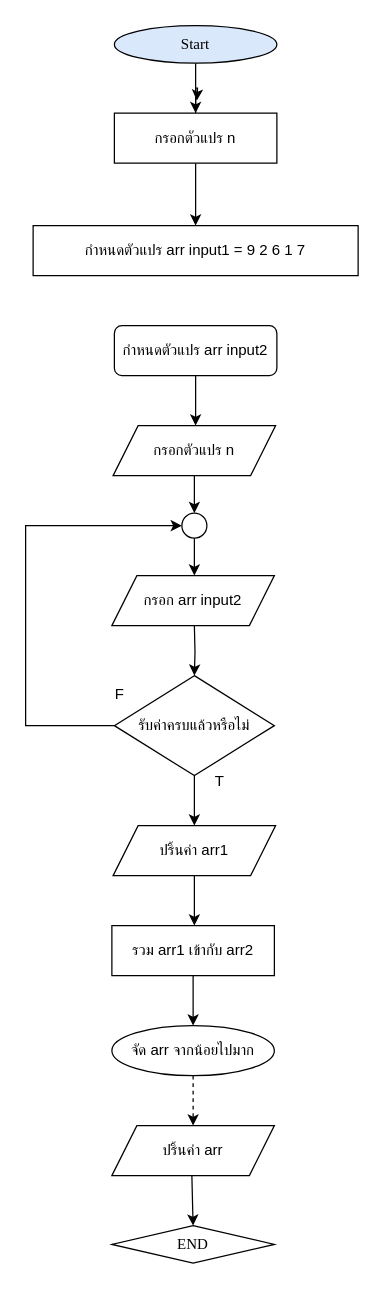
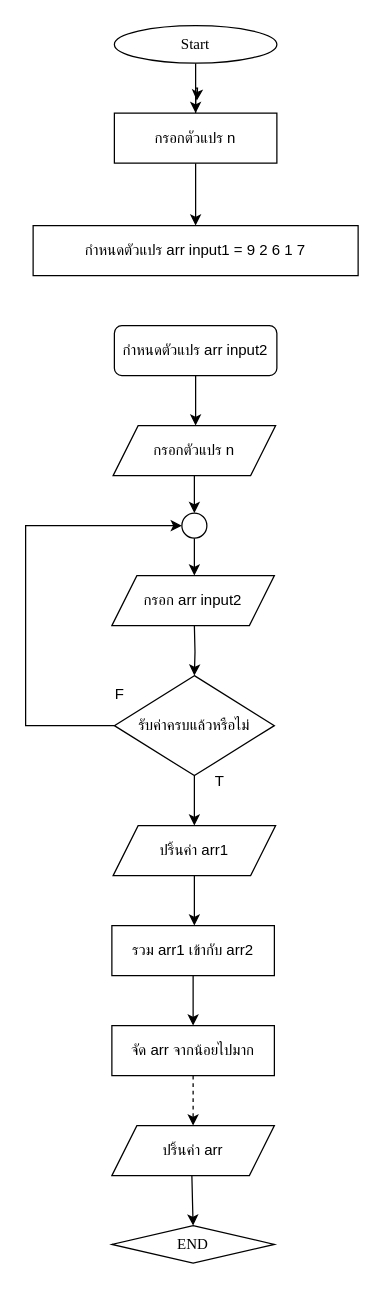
  <mxCell id="0" />
  <mxCell id="1" parent="0" />
  <mxCell id="2" value="" style="edgeStyle=orthogonalEdgeStyle;rounded=0;orthogonalLoop=1;jettySize=auto;html=1;" edge="1" parent="1" target="9"><mxGeometry relative="1" as="geometry"><mxPoint x="153" y="940" as="sourcePoint" /></mxGeometry></mxCell>
  <mxCell id="3" value="ปริ้นค่า arr" style="rounded=0;whiteSpace=wrap;html=1;shape=parallelogram;perimeter=parallelogramPerimeter;fixedSize=1;" vertex="1" parent="1"><mxGeometry x="89" y="900" width="130" height="40" as="geometry" /></mxCell>
  <mxCell id="4" value="" style="edgeStyle=orthogonalEdgeStyle;rounded=0;orthogonalLoop=1;jettySize=auto;html=1;" edge="1" parent="1" source="5"><mxGeometry relative="1" as="geometry"><mxPoint x="155" y="460" as="targetPoint" /></mxGeometry></mxCell>
  <mxCell id="5" value="" style="ellipse;whiteSpace=wrap;html=1;aspect=fixed;" vertex="1" parent="1"><mxGeometry x="145" y="410" width="20" height="20" as="geometry" /></mxCell>
  <mxCell id="6" style="edgeStyle=orthogonalEdgeStyle;rounded=0;orthogonalLoop=1;jettySize=auto;html=1;entryX=0;entryY=0.5;entryDx=0;entryDy=0;" edge="1" parent="1" source="8" target="5"><mxGeometry relative="1" as="geometry"><Array as="points"><mxPoint x="20" y="580" /><mxPoint x="20" y="420" /></Array></mxGeometry></mxCell>
  <mxCell id="7" value="" style="edgeStyle=orthogonalEdgeStyle;rounded=0;orthogonalLoop=1;jettySize=auto;html=1;" edge="1" parent="1" source="8" target="27"><mxGeometry relative="1" as="geometry" /></mxCell>
  <mxCell id="8" value="รับค่าครบแล้วหรือไม่" style="rhombus;whiteSpace=wrap;html=1;" vertex="1" parent="1"><mxGeometry x="91" y="540" width="128" height="80" as="geometry" /></mxCell>
  <mxCell id="9" value="&lt;font face=&quot;Sarabun&quot;&gt;END&lt;/font&gt;" style="rhombus;whiteSpace=wrap;html=1;" vertex="1" parent="1"><mxGeometry x="89" y="980" width="130" height="30" as="geometry" /></mxCell>
  <mxCell id="10" value="" style="edgeStyle=orthogonalEdgeStyle;rounded=0;orthogonalLoop=1;jettySize=auto;html=1;" edge="1" parent="1" target="8"><mxGeometry relative="1" as="geometry"><mxPoint x="155" y="500" as="sourcePoint" /></mxGeometry></mxCell>
  <mxCell id="11" value="T" style="text;html=1;align=center;verticalAlign=middle;resizable=0;points=[];autosize=1;strokeColor=none;fillColor=none;" vertex="1" parent="1"><mxGeometry x="160" y="610" width="30" height="30" as="geometry" /></mxCell>
  <mxCell id="12" value="F" style="text;html=1;align=center;verticalAlign=middle;resizable=0;points=[];autosize=1;strokeColor=none;fillColor=none;" vertex="1" parent="1"><mxGeometry x="80" y="540" width="30" height="30" as="geometry" /></mxCell>
  <mxCell id="13" value="" style="edgeStyle=orthogonalEdgeStyle;rounded=0;orthogonalLoop=1;jettySize=auto;html=1;dashed=1;" edge="1" parent="1" source="14" target="3"><mxGeometry relative="1" as="geometry" /></mxCell>
- <mxCell id="14" value="จัด arr จากน้อยไปมาก" style="ellipse;whiteSpace=wrap;html=1;" vertex="1" parent="1"><mxGeometry x="89" y="820" width="130" height="40" as="geometry" /></mxCell>
+ <mxCell id="14" value="จัด arr จากน้อยไปมาก" style="rounded=0;whiteSpace=wrap;html=1;" vertex="1" parent="1"><mxGeometry x="89" y="820" width="130" height="40" as="geometry" /></mxCell>
  <mxCell id="15" value="" style="edgeStyle=orthogonalEdgeStyle;rounded=0;orthogonalLoop=1;jettySize=auto;html=1;entryX=0.5;entryY=0;entryDx=0;entryDy=0;" edge="1" parent="1" source="16"><mxGeometry relative="1" as="geometry"><mxPoint x="156" y="90" as="targetPoint" /></mxGeometry></mxCell>
- <mxCell id="16" value="&lt;font data-font-src=&quot;https://fonts.googleapis.com/css?family=Sarabun&quot; face=&quot;Sarabun&quot;&gt;Start&lt;/font&gt;" style="ellipse;whiteSpace=wrap;html=1;fillColor=#dae8fc;" vertex="1" parent="1"><mxGeometry x="91" y="20" width="130" height="30" as="geometry" /></mxCell>
+ <mxCell id="16" value="&lt;font data-font-src=&quot;https://fonts.googleapis.com/css?family=Sarabun&quot; face=&quot;Sarabun&quot;&gt;Start&lt;/font&gt;" style="ellipse;whiteSpace=wrap;html=1;" vertex="1" parent="1"><mxGeometry x="91" y="20" width="130" height="30" as="geometry" /></mxCell>
  <mxCell id="17" value="กำหนดตัวแปร arr input1 =&amp;nbsp;9 2 6 1 7" style="rounded=0;whiteSpace=wrap;html=1;" vertex="1" parent="1"><mxGeometry x="26" y="180" width="260" height="40" as="geometry" /></mxCell>
  <mxCell id="18" value="" style="edgeStyle=orthogonalEdgeStyle;rounded=0;orthogonalLoop=1;jettySize=auto;html=1;" edge="1" parent="1" source="19"><mxGeometry relative="1" as="geometry"><mxPoint x="156" y="340" as="targetPoint" /></mxGeometry></mxCell>
  <mxCell id="19" value="กำหนดตัวแปร arr input2" style="whiteSpace=wrap;html=1;rounded=1;" vertex="1" parent="1"><mxGeometry x="91" y="260" width="130" height="40" as="geometry" /></mxCell>
  <mxCell id="20" value="" style="edgeStyle=orthogonalEdgeStyle;rounded=0;orthogonalLoop=1;jettySize=auto;html=1;" edge="1" parent="1" source="22"><mxGeometry relative="1" as="geometry"><mxPoint x="157" y="80" as="targetPoint" /></mxGeometry></mxCell>
  <mxCell id="21" value="" style="edgeStyle=orthogonalEdgeStyle;rounded=0;orthogonalLoop=1;jettySize=auto;html=1;" edge="1" parent="1" source="22" target="17"><mxGeometry relative="1" as="geometry" /></mxCell>
  <mxCell id="22" value="กรอกตัวแปร n" style="rounded=0;whiteSpace=wrap;html=1;shape=label;fixedSize=1;" vertex="1" parent="1"><mxGeometry x="91" y="90" width="130" height="40" as="geometry" /></mxCell>
  <mxCell id="23" value="" style="edgeStyle=orthogonalEdgeStyle;rounded=0;orthogonalLoop=1;jettySize=auto;html=1;" edge="1" parent="1" source="24" target="5"><mxGeometry relative="1" as="geometry" /></mxCell>
  <mxCell id="24" value="กรอกตัวแปร n" style="rounded=0;whiteSpace=wrap;html=1;shape=parallelogram;perimeter=parallelogramPerimeter;fixedSize=1;" vertex="1" parent="1"><mxGeometry x="90" y="340" width="130" height="40" as="geometry" /></mxCell>
  <mxCell id="25" value="กรอก arr input2" style="rounded=0;whiteSpace=wrap;html=1;shape=parallelogram;perimeter=parallelogramPerimeter;fixedSize=1;" vertex="1" parent="1"><mxGeometry x="89" y="460" width="130" height="40" as="geometry" /></mxCell>
  <mxCell id="26" value="" style="edgeStyle=orthogonalEdgeStyle;rounded=0;orthogonalLoop=1;jettySize=auto;html=1;" edge="1" parent="1" source="27"><mxGeometry relative="1" as="geometry"><mxPoint x="155" y="740" as="targetPoint" /></mxGeometry></mxCell>
  <mxCell id="27" value="ปริ้นค่า arr1" style="rounded=0;whiteSpace=wrap;html=1;shape=parallelogram;perimeter=parallelogramPerimeter;fixedSize=1;" vertex="1" parent="1"><mxGeometry x="90" y="660" width="130" height="40" as="geometry" /></mxCell>
  <mxCell id="28" value="" style="edgeStyle=orthogonalEdgeStyle;rounded=0;orthogonalLoop=1;jettySize=auto;html=1;" edge="1" parent="1" source="29" target="14"><mxGeometry relative="1" as="geometry" /></mxCell>
  <mxCell id="29" value="รวม arr1 เข้ากับ arr2" style="rounded=0;whiteSpace=wrap;html=1;" vertex="1" parent="1"><mxGeometry x="89" y="740" width="130" height="40" as="geometry" /></mxCell>
